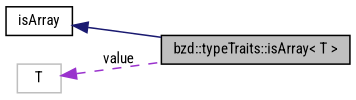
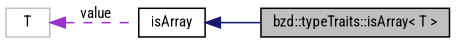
  digraph {
    fontname="Roboto Condensed"
    rankdir=LR
    node [color=black fillcolor=white fontname="Roboto Condensed" fontsize=10 shape=record style=filled]
    edge [dir=back fontname="Roboto Condensed" fontsize=10 labelfontname=Helvetica labelfontsize=10]
    n1 [fillcolor=grey75 fontcolor=black height=0.2 label="bzd::typeTraits::isArray\< T \>" width=0.4]
    n2 [height=0.2 label=isArray width=0.4]
    n3 [color=grey75 height=0.2 label=T width=0.4]
    n2 -> n1 [color=midnightblue style=solid]
-   n3 -> n1 [color=darkorchid3 label=" value" style=dashed]
+   n3 -> n2 [color=darkorchid3 label=" value" style=dashed]
  }
